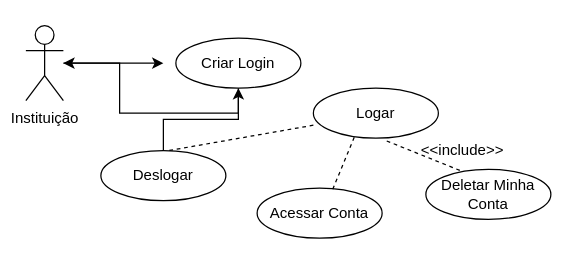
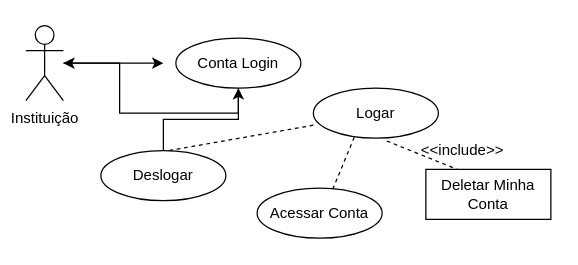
  <mxCell id="0" />
  <mxCell id="1" parent="0" />
  <mxCell id="2" style="edgeStyle=orthogonalEdgeStyle;rounded=0;orthogonalLoop=1;jettySize=auto;html=1;" edge="1" parent="1" source="3"><mxGeometry relative="1" as="geometry"><mxPoint x="130" y="50" as="targetPoint" /></mxGeometry></mxCell>
  <mxCell id="3" value="&lt;font style=&quot;vertical-align: inherit;&quot;&gt;&lt;font style=&quot;vertical-align: inherit;&quot;&gt;&lt;font style=&quot;vertical-align: inherit;&quot;&gt;&lt;font style=&quot;vertical-align: inherit;&quot;&gt;Instituição&lt;/font&gt;&lt;/font&gt;&lt;/font&gt;&lt;/font&gt;" style="shape=umlActor;verticalLabelPosition=bottom;verticalAlign=top;html=1;outlineConnect=0;" vertex="1" parent="1"><mxGeometry x="20" y="20" width="30" height="60" as="geometry" /></mxCell>
  <mxCell id="4" style="edgeStyle=orthogonalEdgeStyle;rounded=0;orthogonalLoop=1;jettySize=auto;html=1;exitX=0.5;exitY=1;exitDx=0;exitDy=0;" edge="1" parent="1" source="5" target="3"><mxGeometry relative="1" as="geometry" /></mxCell>
- <mxCell id="5" value="&lt;font style=&quot;vertical-align: inherit;&quot;&gt;&lt;font style=&quot;vertical-align: inherit;&quot;&gt;Criar Login&lt;/font&gt;&lt;/font&gt;" style="ellipse;whiteSpace=wrap;html=1;" vertex="1" parent="1"><mxGeometry x="140" y="30" width="100" height="40" as="geometry" /></mxCell>
+ <mxCell id="5" value="&lt;font style=&quot;vertical-align: inherit;&quot;&gt;&lt;font style=&quot;vertical-align: inherit;&quot;&gt;Conta Login&lt;/font&gt;&lt;/font&gt;" style="ellipse;whiteSpace=wrap;html=1;" vertex="1" parent="1"><mxGeometry x="140" y="30" width="100" height="40" as="geometry" /></mxCell>
  <mxCell id="6" value="&lt;font style=&quot;vertical-align: inherit;&quot;&gt;&lt;font style=&quot;vertical-align: inherit;&quot;&gt;&lt;font style=&quot;vertical-align: inherit;&quot;&gt;&lt;font style=&quot;vertical-align: inherit;&quot;&gt;Logar&lt;/font&gt;&lt;/font&gt;&lt;/font&gt;&lt;/font&gt;" style="ellipse;whiteSpace=wrap;html=1;" vertex="1" parent="1"><mxGeometry x="250" y="70" width="100" height="40" as="geometry" /></mxCell>
  <mxCell id="7" value="&lt;font style=&quot;vertical-align: inherit;&quot;&gt;&lt;font style=&quot;vertical-align: inherit;&quot;&gt;&lt;font style=&quot;vertical-align: inherit;&quot;&gt;&lt;font style=&quot;vertical-align: inherit;&quot;&gt;Acessar Conta&lt;/font&gt;&lt;/font&gt;&lt;/font&gt;&lt;/font&gt;" style="ellipse;whiteSpace=wrap;html=1;" vertex="1" parent="1"><mxGeometry x="205" y="150" width="100" height="40" as="geometry" /></mxCell>
  <mxCell id="8" value="" style="endArrow=none;dashed=1;html=1;rounded=0;entryX=0.603;entryY=0.035;entryDx=0;entryDy=0;exitX=0.327;exitY=0.983;exitDx=0;exitDy=0;exitPerimeter=0;entryPerimeter=0;" edge="1" parent="1" source="6" target="7"><mxGeometry width="50" height="50" relative="1" as="geometry"><mxPoint x="310" y="80" as="sourcePoint" /><mxPoint x="251" y="57" as="targetPoint" /><Array as="points" /></mxGeometry></mxCell>
  <mxCell id="9" value="" style="endArrow=none;dashed=1;html=1;rounded=0;entryX=0.565;entryY=1.035;entryDx=0;entryDy=0;exitX=0.327;exitY=0.076;exitDx=0;exitDy=0;exitPerimeter=0;entryPerimeter=0;" edge="1" parent="1" source="10" target="6"><mxGeometry width="50" height="50" relative="1" as="geometry"><mxPoint x="310" y="190" as="sourcePoint" /><mxPoint x="400" y="140" as="targetPoint" /><Array as="points" /></mxGeometry></mxCell>
- <mxCell id="10" value="&lt;font style=&quot;vertical-align: inherit;&quot;&gt;&lt;font style=&quot;vertical-align: inherit;&quot;&gt;&lt;font style=&quot;vertical-align: inherit;&quot;&gt;&lt;font style=&quot;vertical-align: inherit;&quot;&gt;&lt;font style=&quot;vertical-align: inherit;&quot;&gt;&lt;font style=&quot;vertical-align: inherit;&quot;&gt;Deletar Minha Conta&lt;/font&gt;&lt;/font&gt;&lt;/font&gt;&lt;/font&gt;&lt;/font&gt;&lt;/font&gt;" style="ellipse;whiteSpace=wrap;html=1;" vertex="1" parent="1"><mxGeometry x="340" y="135" width="100" height="40" as="geometry" /></mxCell>
+ <mxCell id="10" value="&lt;font style=&quot;vertical-align: inherit;&quot;&gt;&lt;font style=&quot;vertical-align: inherit;&quot;&gt;&lt;font style=&quot;vertical-align: inherit;&quot;&gt;&lt;font style=&quot;vertical-align: inherit;&quot;&gt;&lt;font style=&quot;vertical-align: inherit;&quot;&gt;&lt;font style=&quot;vertical-align: inherit;&quot;&gt;Deletar Minha Conta&lt;/font&gt;&lt;/font&gt;&lt;/font&gt;&lt;/font&gt;&lt;/font&gt;&lt;/font&gt;" style="whiteSpace=wrap;html=1;rounded=0;" vertex="1" parent="1"><mxGeometry x="340" y="135" width="100" height="40" as="geometry" /></mxCell>
  <mxCell id="11" value="" style="endArrow=none;dashed=1;html=1;rounded=0;entryX=0.641;entryY=0.058;entryDx=0;entryDy=0;entryPerimeter=0;" edge="1" parent="1"><mxGeometry width="50" height="50" relative="1" as="geometry"><mxPoint x="250" y="99.68" as="sourcePoint" /><mxPoint x="134.1" y="120" as="targetPoint" /><Array as="points" /></mxGeometry></mxCell>
  <mxCell id="12" value="&lt;font style=&quot;vertical-align: inherit;&quot;&gt;&lt;font style=&quot;vertical-align: inherit;&quot;&gt;&lt;font style=&quot;vertical-align: inherit;&quot;&gt;&lt;font style=&quot;vertical-align: inherit;&quot;&gt;&lt;font style=&quot;vertical-align: inherit;&quot;&gt;&lt;font style=&quot;vertical-align: inherit;&quot;&gt;Deslogar&lt;/font&gt;&lt;/font&gt;&lt;/font&gt;&lt;/font&gt;&lt;/font&gt;&lt;/font&gt;" style="ellipse;whiteSpace=wrap;html=1;" vertex="1" parent="1"><mxGeometry x="80" y="120" width="100" height="40" as="geometry" /></mxCell>
  <mxCell id="13" style="edgeStyle=orthogonalEdgeStyle;rounded=0;orthogonalLoop=1;jettySize=auto;html=1;" edge="1" parent="1" source="12" target="5"><mxGeometry relative="1" as="geometry" /></mxCell>
  <mxCell id="14" value="&lt;font style=&quot;vertical-align: inherit;&quot;&gt;&lt;font style=&quot;vertical-align: inherit;&quot;&gt;&amp;lt;&amp;lt;include&amp;gt;&amp;gt;&lt;/font&gt;&lt;/font&gt;" style="text;html=1;align=center;verticalAlign=middle;resizable=0;points=[];autosize=1;strokeColor=none;fillColor=none;" vertex="1" parent="1"><mxGeometry x="324" y="105" width="90" height="30" as="geometry" /></mxCell>
